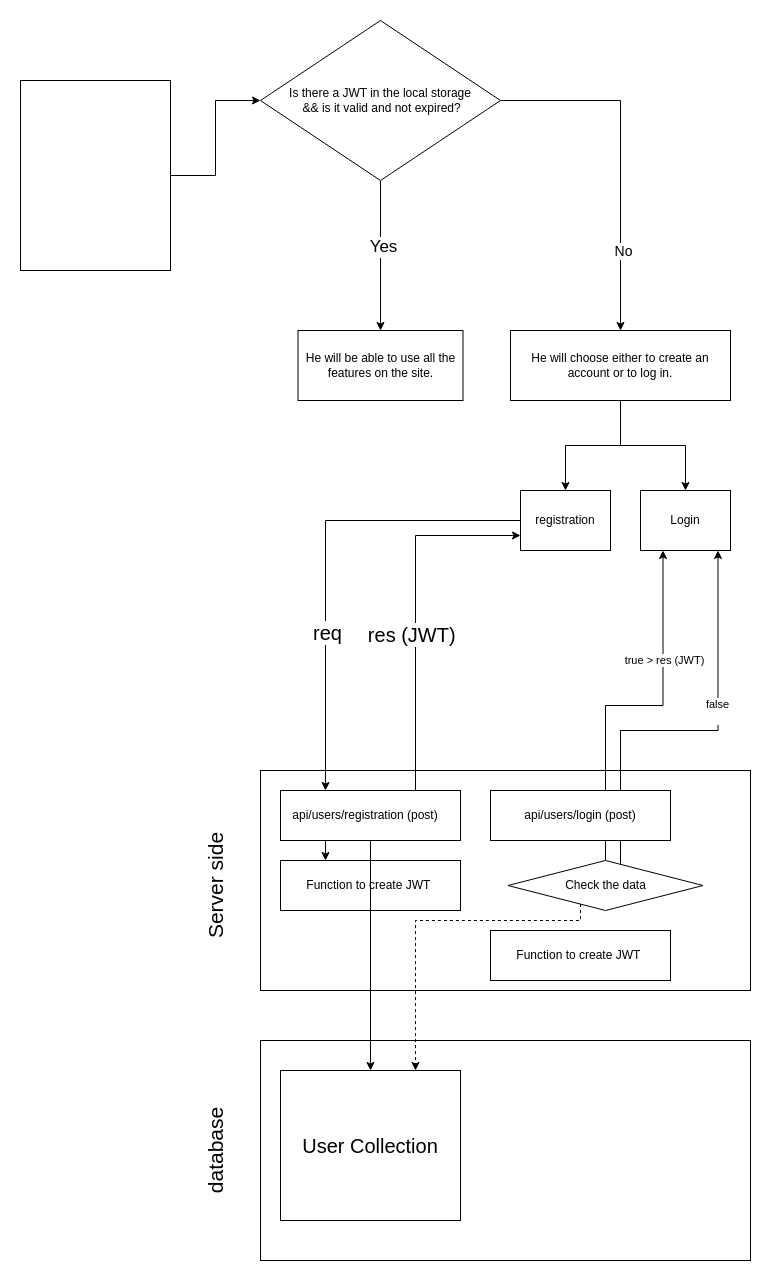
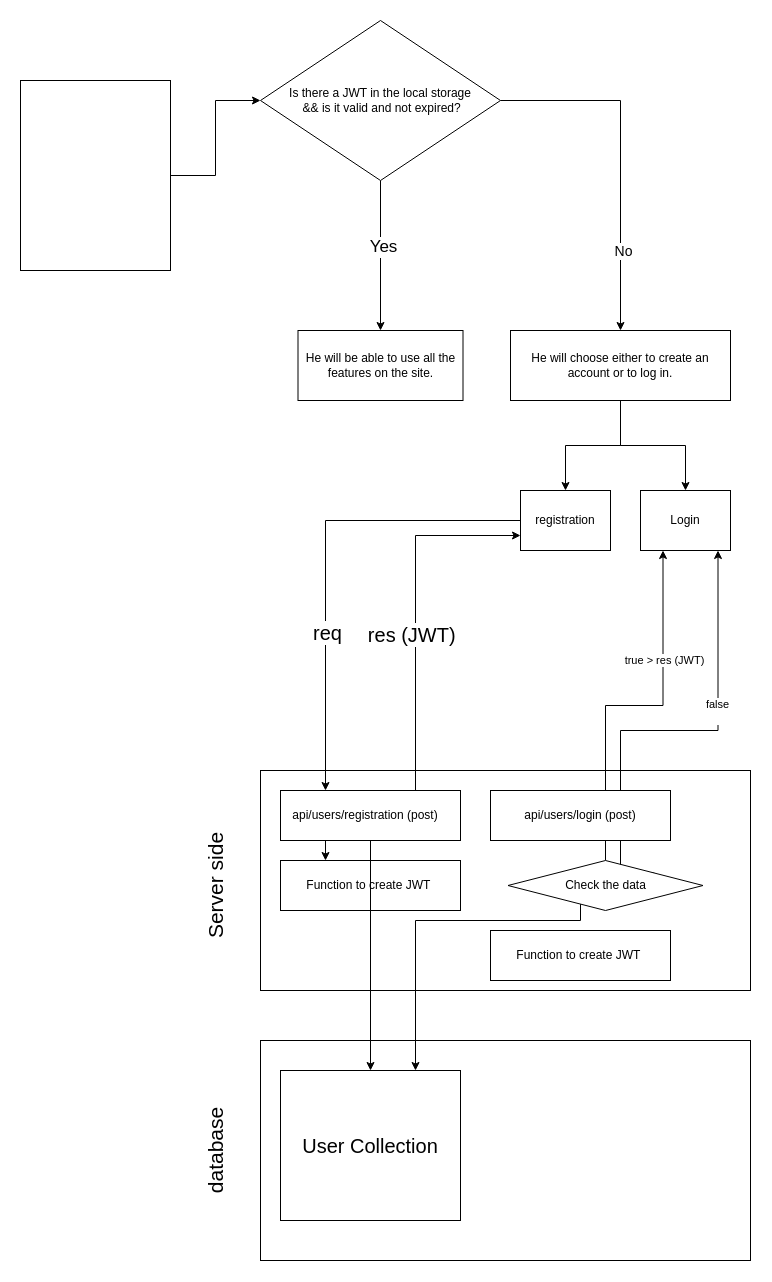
  <mxCell id="0" />
  <mxCell id="1" parent="0" />
  <mxCell id="2" value="" style="rounded=0;whiteSpace=wrap;html=1;" vertex="1" parent="1"><mxGeometry x="260" y="770" width="490" height="220" as="geometry" /></mxCell>
  <mxCell id="3" style="edgeStyle=orthogonalEdgeStyle;rounded=0;orthogonalLoop=1;jettySize=auto;html=1;entryX=0;entryY=0.5;entryDx=0;entryDy=0;" edge="1" parent="1" source="4" target="10"><mxGeometry relative="1" as="geometry"><mxPoint x="345" y="110" as="targetPoint" /></mxGeometry></mxCell>
  <mxCell id="4" value="" style="rounded=0;whiteSpace=wrap;html=1;" vertex="1" parent="1"><mxGeometry x="20" y="80" width="150" height="190" as="geometry" /></mxCell>
  <mxCell id="5" value="&lt;div&gt;&lt;br&gt;&lt;/div&gt;" style="text;html=1;align=center;verticalAlign=middle;resizable=0;points=[];autosize=1;strokeColor=none;fillColor=none;" vertex="1" parent="1"><mxGeometry x="100" y="228" width="20" height="30" as="geometry" /></mxCell>
  <mxCell id="6" style="edgeStyle=orthogonalEdgeStyle;rounded=0;orthogonalLoop=1;jettySize=auto;html=1;" edge="1" parent="1" source="10"><mxGeometry relative="1" as="geometry"><mxPoint x="380" y="330" as="targetPoint" /></mxGeometry></mxCell>
  <mxCell id="7" value="&lt;font style=&quot;font-size: 17px;&quot;&gt;Yes&lt;/font&gt;" style="edgeLabel;html=1;align=center;verticalAlign=middle;resizable=0;points=[];" vertex="1" connectable="0" parent="6"><mxGeometry x="-0.124" y="2" relative="1" as="geometry"><mxPoint as="offset" /></mxGeometry></mxCell>
  <mxCell id="8" style="edgeStyle=orthogonalEdgeStyle;rounded=0;orthogonalLoop=1;jettySize=auto;html=1;entryX=0.5;entryY=0;entryDx=0;entryDy=0;" edge="1" parent="1" source="10" target="14"><mxGeometry relative="1" as="geometry"><mxPoint x="610" y="310" as="targetPoint" /></mxGeometry></mxCell>
  <mxCell id="9" value="&lt;font style=&quot;font-size: 14px;&quot;&gt;No&lt;/font&gt;" style="edgeLabel;html=1;align=center;verticalAlign=middle;resizable=0;points=[];" vertex="1" connectable="0" parent="8"><mxGeometry x="0.544" y="2" relative="1" as="geometry"><mxPoint as="offset" /></mxGeometry></mxCell>
  <mxCell id="10" value="Is there a JWT in the local storage&lt;div&gt;&amp;nbsp;&amp;amp;&amp;amp; is it valid and not expired?&lt;/div&gt;" style="rhombus;whiteSpace=wrap;html=1;" vertex="1" parent="1"><mxGeometry x="260" y="20" width="240" height="160" as="geometry" /></mxCell>
  <mxCell id="11" value="He will be able to use all the features on the site." style="rounded=0;whiteSpace=wrap;html=1;" vertex="1" parent="1"><mxGeometry x="297.5" y="330" width="165" height="70" as="geometry" /></mxCell>
  <mxCell id="12" style="edgeStyle=orthogonalEdgeStyle;rounded=0;orthogonalLoop=1;jettySize=auto;html=1;entryX=0.5;entryY=0;entryDx=0;entryDy=0;" edge="1" parent="1" source="14" target="18"><mxGeometry relative="1" as="geometry" /></mxCell>
  <mxCell id="13" style="edgeStyle=orthogonalEdgeStyle;rounded=0;orthogonalLoop=1;jettySize=auto;html=1;entryX=0.5;entryY=0;entryDx=0;entryDy=0;" edge="1" parent="1" source="14" target="15"><mxGeometry relative="1" as="geometry" /></mxCell>
  <mxCell id="14" value="He will choose either to create an account or to log in." style="rounded=0;whiteSpace=wrap;html=1;" vertex="1" parent="1"><mxGeometry x="510" y="330" width="220" height="70" as="geometry" /></mxCell>
  <mxCell id="15" value="Login" style="rounded=0;whiteSpace=wrap;html=1;" vertex="1" parent="1"><mxGeometry x="640" y="490" width="90" height="60" as="geometry" /></mxCell>
  <mxCell id="16" style="edgeStyle=orthogonalEdgeStyle;rounded=0;orthogonalLoop=1;jettySize=auto;html=1;entryX=0.25;entryY=0;entryDx=0;entryDy=0;exitX=0;exitY=0.5;exitDx=0;exitDy=0;" edge="1" parent="1" source="18" target="24"><mxGeometry relative="1" as="geometry"><mxPoint x="427.5" y="500" as="sourcePoint" /><mxPoint x="230" y="800" as="targetPoint" /></mxGeometry></mxCell>
  <mxCell id="17" value="&lt;font style=&quot;font-size: 20px;&quot;&gt;req&lt;/font&gt;" style="edgeLabel;html=1;align=center;verticalAlign=middle;resizable=0;points=[];" vertex="1" connectable="0" parent="16"><mxGeometry x="0.318" y="1" relative="1" as="geometry"><mxPoint as="offset" /></mxGeometry></mxCell>
  <mxCell id="18" value="registration" style="rounded=0;whiteSpace=wrap;html=1;" vertex="1" parent="1"><mxGeometry x="520" y="490" width="90" height="60" as="geometry" /></mxCell>
  <mxCell id="19" value="&lt;font style=&quot;font-size: 21px;&quot;&gt;Server side&lt;/font&gt;" style="text;html=1;align=center;verticalAlign=middle;whiteSpace=wrap;rounded=0;rotation=-90;" vertex="1" parent="1"><mxGeometry x="125" y="870" width="180" height="30" as="geometry" /></mxCell>
  <mxCell id="20" style="edgeStyle=orthogonalEdgeStyle;rounded=0;orthogonalLoop=1;jettySize=auto;html=1;exitX=0.25;exitY=1;exitDx=0;exitDy=0;entryX=0.25;entryY=0;entryDx=0;entryDy=0;" edge="1" parent="1" source="24" target="28"><mxGeometry relative="1" as="geometry" /></mxCell>
  <mxCell id="21" style="edgeStyle=orthogonalEdgeStyle;rounded=0;orthogonalLoop=1;jettySize=auto;html=1;exitX=0.75;exitY=0;exitDx=0;exitDy=0;entryX=0;entryY=0.75;entryDx=0;entryDy=0;" edge="1" parent="1" source="24" target="18"><mxGeometry relative="1" as="geometry" /></mxCell>
  <mxCell id="22" value="&lt;span style=&quot;color: rgba(0, 0, 0, 0); font-family: monospace; font-size: 0px; text-align: start; background-color: rgb(27, 29, 30);&quot;&gt;%3CmxGraphModel%3E%3Croot%3E%3CmxCell%20id%3D%220%22%2F%3E%3CmxCell%20id%3D%221%22%20parent%3D%220%22%2F%3E%3CmxCell%20id%3D%222%22%20value%3D%22%26lt%3Bspan%20style%3D%26quot%3Bfont-size%3A%2020px%3B%26quot%3B%26gt%3Bres%26lt%3B%2Fspan%26gt%3B%22%20style%3D%22edgeLabel%3Bhtml%3D1%3Balign%3Dcenter%3BverticalAlign%3Dmiddle%3Bresizable%3D0%3Bpoints%3D%5B%5D%3B%22%20vertex%3D%221%22%20connectable%3D%220%22%20parent%3D%221%22%3E%3CmxGeometry%20x%3D%22428.524%22%20y%3D%22763.692%22%20as%3D%22geometry%22%2F%3E%3C%2FmxCell%3E%3C%2Froot%3E%3C%2FmxGraphModel%3E&lt;/span&gt;" style="edgeLabel;html=1;align=center;verticalAlign=middle;resizable=0;points=[];" vertex="1" connectable="0" parent="21"><mxGeometry x="-0.148" relative="1" as="geometry"><mxPoint as="offset" /></mxGeometry></mxCell>
  <mxCell id="23" value="&lt;font style=&quot;font-size: 20px;&quot;&gt;res (JWT)&amp;nbsp;&lt;br&gt;&lt;/font&gt;" style="edgeLabel;html=1;align=center;verticalAlign=middle;resizable=0;points=[];" vertex="1" connectable="0" parent="21"><mxGeometry x="-0.168" y="1" relative="1" as="geometry"><mxPoint x="-1" y="-7" as="offset" /></mxGeometry></mxCell>
  <mxCell id="24" value="" style="rounded=0;whiteSpace=wrap;html=1;" vertex="1" parent="1"><mxGeometry x="280" y="790" width="180" height="50" as="geometry" /></mxCell>
  <mxCell id="25" value="api/users/registration (post)" style="text;html=1;align=center;verticalAlign=middle;whiteSpace=wrap;rounded=0;" vertex="1" parent="1"><mxGeometry x="290" y="800" width="150" height="30" as="geometry" /></mxCell>
  <mxCell id="26" value="" style="rounded=0;whiteSpace=wrap;html=1;" vertex="1" parent="1"><mxGeometry x="260" y="1040" width="490" height="220" as="geometry" /></mxCell>
  <mxCell id="27" value="&lt;font style=&quot;font-size: 21px;&quot;&gt;database&lt;/font&gt;" style="text;html=1;align=center;verticalAlign=middle;whiteSpace=wrap;rounded=0;rotation=-90;" vertex="1" parent="1"><mxGeometry x="125" y="1135" width="180" height="30" as="geometry" /></mxCell>
  <mxCell id="28" value="Function to create JWT&amp;nbsp;" style="rounded=0;whiteSpace=wrap;html=1;" vertex="1" parent="1"><mxGeometry x="280" y="860" width="180" height="50" as="geometry" /></mxCell>
  <mxCell id="29" style="edgeStyle=orthogonalEdgeStyle;rounded=0;orthogonalLoop=1;jettySize=auto;html=1;exitX=0.5;exitY=1;exitDx=0;exitDy=0;entryX=0.5;entryY=0;entryDx=0;entryDy=0;" edge="1" parent="1" source="24" target="30"><mxGeometry relative="1" as="geometry"><mxPoint x="362.98" y="1079.495" as="targetPoint" /></mxGeometry></mxCell>
  <mxCell id="30" value="&lt;font style=&quot;font-size: 20px;&quot;&gt;User Collection&lt;/font&gt;" style="rounded=0;whiteSpace=wrap;html=1;" vertex="1" parent="1"><mxGeometry x="280" y="1070" width="180" height="150" as="geometry" /></mxCell>
  <mxCell id="31" value="Function to create JWT&amp;nbsp;" style="rounded=0;whiteSpace=wrap;html=1;" vertex="1" parent="1"><mxGeometry x="490" y="930" width="180" height="50" as="geometry" /></mxCell>
- <mxCell id="32" style="edgeStyle=orthogonalEdgeStyle;rounded=0;orthogonalLoop=1;jettySize=auto;html=1;entryX=0.75;entryY=0;entryDx=0;entryDy=0;dashed=1;" edge="1" parent="1" source="37" target="30"><mxGeometry relative="1" as="geometry"><Array as="points"><mxPoint x="580" y="920" /><mxPoint x="415" y="920" /></Array></mxGeometry></mxCell>
+ <mxCell id="32" style="edgeStyle=orthogonalEdgeStyle;rounded=0;orthogonalLoop=1;jettySize=auto;html=1;entryX=0.75;entryY=0;entryDx=0;entryDy=0;" edge="1" parent="1" source="37" target="30"><mxGeometry relative="1" as="geometry"><Array as="points"><mxPoint x="580" y="920" /><mxPoint x="415" y="920" /></Array></mxGeometry></mxCell>
  <mxCell id="33" style="edgeStyle=orthogonalEdgeStyle;rounded=0;orthogonalLoop=1;jettySize=auto;html=1;exitX=0.5;exitY=0;exitDx=0;exitDy=0;entryX=0.25;entryY=1;entryDx=0;entryDy=0;" edge="1" parent="1" source="37" target="15"><mxGeometry relative="1" as="geometry" /></mxCell>
  <mxCell id="34" value="true &amp;gt; res (JWT)" style="edgeLabel;html=1;align=center;verticalAlign=middle;resizable=0;points=[];" vertex="1" connectable="0" parent="33"><mxGeometry x="0.403" y="-1" relative="1" as="geometry"><mxPoint as="offset" /></mxGeometry></mxCell>
  <mxCell id="35" style="edgeStyle=orthogonalEdgeStyle;rounded=0;orthogonalLoop=1;jettySize=auto;html=1;entryX=0.75;entryY=1;entryDx=0;entryDy=0;exitX=1;exitY=0;exitDx=0;exitDy=0;" edge="1" parent="1" source="37"><mxGeometry relative="1" as="geometry"><mxPoint x="620" y="867.692" as="sourcePoint" /><mxPoint x="717.5" y="550" as="targetPoint" /><Array as="points"><mxPoint x="620" y="872" /><mxPoint x="620" y="730" /><mxPoint x="717" y="730" /></Array></mxGeometry></mxCell>
  <mxCell id="36" value="false&lt;div&gt;&lt;br&gt;&lt;/div&gt;" style="edgeLabel;html=1;align=center;verticalAlign=middle;resizable=0;points=[];" vertex="1" connectable="0" parent="35"><mxGeometry x="0.293" y="1" relative="1" as="geometry"><mxPoint as="offset" /></mxGeometry></mxCell>
  <mxCell id="37" value="Check the data" style="rhombus;whiteSpace=wrap;html=1;" vertex="1" parent="1"><mxGeometry x="507.5" y="860" width="195" height="50" as="geometry" /></mxCell>
  <mxCell id="38" value="api/users/login (post)" style="rounded=0;whiteSpace=wrap;html=1;" vertex="1" parent="1"><mxGeometry x="490" y="790" width="180" height="50" as="geometry" /></mxCell>
